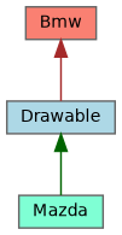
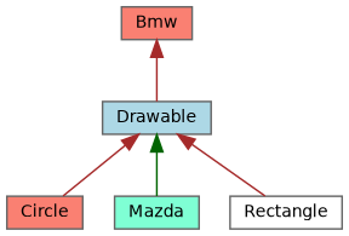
  digraph {
    node [color=gray40 fillcolor=salmon fontname=Helvetica fontsize=10 shape=box style=filled]
    edge [color=brown dir=back fontname=Helvetica fontsize=10 labelfontname=Helvetica labelfontsize=10 style=solid]
    n1 [fillcolor=lightblue fontcolor=black height=0.2 label=Drawable width=0.4]
+   n2 [height=0.2 label=Circle width=0.4]
    n3 [fillcolor=aquamarine height=0.2 label=Mazda width=0.4]
+   n4 [fillcolor=white height=0.2 label=Rectangle width=0.4]
    n5 [height=0.2 label=Bmw width=0.4]
+   n1 -> n2
    n1 -> n3 [color=darkgreen]
+   n1 -> n4
    n5 -> n1
  }
